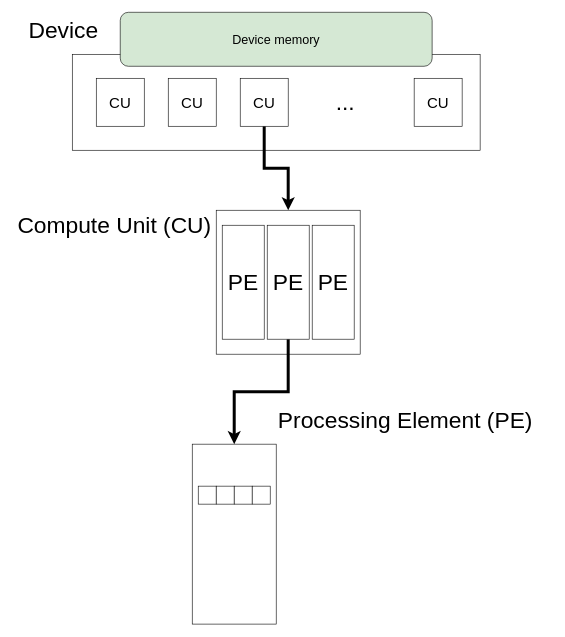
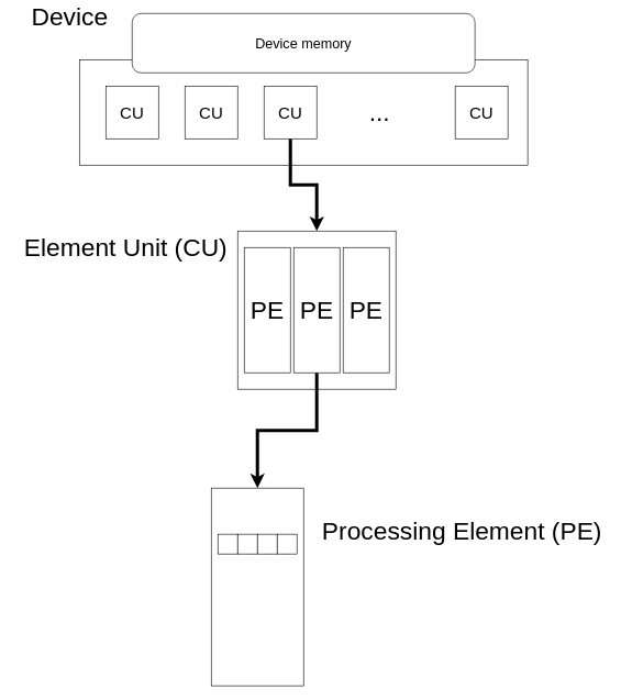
  <mxCell id="0" />
  <mxCell id="1" parent="0" />
  <mxCell id="2" value="" style="rounded=0;whiteSpace=wrap;html=1;align=center;verticalAlign=top;fontSize=25;labelPosition=center;verticalLabelPosition=bottom;" vertex="1" parent="1"><mxGeometry x="120" y="90" width="680" height="160" as="geometry" /></mxCell>
- <mxCell id="3" value="Device memory" style="rounded=1;whiteSpace=wrap;html=1;fontSize=21;fillColor=#d5e8d4;" vertex="1" parent="1"><mxGeometry x="200" y="20" width="520" height="90" as="geometry" /></mxCell>
- <mxCell id="4" value="&lt;font style=&quot;font-size: 38px&quot;&gt;Device&lt;/font&gt;" style="text;html=1;align=center;verticalAlign=middle;resizable=0;points=[];autosize=1;fontSize=25;" vertex="1" parent="1"><mxGeometry x="40" y="30" width="130" height="40" as="geometry" /></mxCell>
+ <mxCell id="3" value="Device memory" style="rounded=1;whiteSpace=wrap;html=1;fontSize=21;" vertex="1" parent="1"><mxGeometry x="200" y="20" width="520" height="90" as="geometry" /></mxCell>
+ <mxCell id="4" value="&lt;font style=&quot;font-size: 38px&quot;&gt;Device&lt;/font&gt;" style="text;html=1;align=center;verticalAlign=middle;resizable=0;points=[];autosize=1;fontSize=25;" vertex="1" parent="1"><mxGeometry x="40" y="5" width="130" height="40" as="geometry" /></mxCell>
  <mxCell id="5" value="CU" style="whiteSpace=wrap;html=1;aspect=fixed;fontSize=25;align=center;" vertex="1" parent="1"><mxGeometry x="160" y="130" width="80" height="80" as="geometry" /></mxCell>
  <mxCell id="6" value="CU" style="whiteSpace=wrap;html=1;aspect=fixed;fontSize=25;align=center;" vertex="1" parent="1"><mxGeometry x="280" y="130" width="80" height="80" as="geometry" /></mxCell>
  <mxCell id="7" value="" style="edgeStyle=orthogonalEdgeStyle;rounded=0;orthogonalLoop=1;jettySize=auto;html=1;fontSize=38;strokeWidth=5;" edge="1" parent="1" source="8" target="11"><mxGeometry relative="1" as="geometry" /></mxCell>
  <mxCell id="8" value="CU" style="whiteSpace=wrap;html=1;aspect=fixed;fontSize=25;align=center;" vertex="1" parent="1"><mxGeometry x="400" y="130" width="80" height="80" as="geometry" /></mxCell>
  <mxCell id="9" value="CU" style="whiteSpace=wrap;html=1;aspect=fixed;fontSize=25;align=center;" vertex="1" parent="1"><mxGeometry x="690" y="130" width="80" height="80" as="geometry" /></mxCell>
  <mxCell id="10" value="..." style="text;html=1;align=center;verticalAlign=middle;resizable=0;points=[];autosize=1;fontSize=38;" vertex="1" parent="1"><mxGeometry x="550" y="145" width="50" height="50" as="geometry" /></mxCell>
  <mxCell id="11" value="" style="whiteSpace=wrap;html=1;aspect=fixed;fontSize=38;align=center;" vertex="1" parent="1"><mxGeometry x="360" y="350" width="240" height="240" as="geometry" /></mxCell>
- <mxCell id="12" value="Compute Unit (CU)" style="text;html=1;align=center;verticalAlign=middle;resizable=0;points=[];autosize=1;fontSize=38;" vertex="1" parent="1"><mxGeometry x="20" y="350" width="340" height="50" as="geometry" /></mxCell>
+ <mxCell id="12" value="Element Unit (CU)" style="text;html=1;align=center;verticalAlign=middle;resizable=0;points=[];autosize=1;fontSize=38;" vertex="1" parent="1"><mxGeometry x="20" y="350" width="340" height="50" as="geometry" /></mxCell>
  <mxCell id="13" value="PE" style="rounded=0;whiteSpace=wrap;html=1;fontSize=38;align=center;" vertex="1" parent="1"><mxGeometry x="370" y="375" width="70" height="190" as="geometry" /></mxCell>
  <mxCell id="14" value="" style="edgeStyle=orthogonalEdgeStyle;rounded=0;orthogonalLoop=1;jettySize=auto;html=1;strokeWidth=5;fontSize=38;" edge="1" parent="1" source="15" target="18"><mxGeometry relative="1" as="geometry" /></mxCell>
  <mxCell id="15" value="PE" style="rounded=0;whiteSpace=wrap;html=1;fontSize=38;align=center;" vertex="1" parent="1"><mxGeometry x="445" y="375" width="70" height="190" as="geometry" /></mxCell>
  <mxCell id="16" value="PE" style="rounded=0;whiteSpace=wrap;html=1;fontSize=38;align=center;" vertex="1" parent="1"><mxGeometry x="520" y="375" width="70" height="190" as="geometry" /></mxCell>
- <mxCell id="17" value="Processing Element (PE)" style="text;html=1;align=center;verticalAlign=middle;resizable=0;points=[];autosize=1;fontSize=38;" vertex="1" parent="1"><mxGeometry x="455" y="675" width="440" height="50" as="geometry" /></mxCell>
+ <mxCell id="17" value="Processing Element (PE)" style="text;html=1;align=center;verticalAlign=middle;resizable=0;points=[];autosize=1;fontSize=38;" vertex="1" parent="1"><mxGeometry x="480" y="780" width="440" height="50" as="geometry" /></mxCell>
  <mxCell id="18" value="" style="rounded=0;whiteSpace=wrap;html=1;fontSize=38;align=center;" vertex="1" parent="1"><mxGeometry x="320" y="740" width="140" height="300" as="geometry" /></mxCell>
  <mxCell id="19" value="" style="group" vertex="1" connectable="0" parent="1"><mxGeometry x="330" y="810" width="120" height="30" as="geometry" /></mxCell>
  <mxCell id="20" value="" style="rounded=0;whiteSpace=wrap;html=1;fontSize=38;align=center;" vertex="1" parent="19"><mxGeometry width="30" height="30" as="geometry" /></mxCell>
  <mxCell id="21" value="" style="rounded=0;whiteSpace=wrap;html=1;fontSize=38;align=center;" vertex="1" parent="19"><mxGeometry x="30" width="30" height="30" as="geometry" /></mxCell>
  <mxCell id="22" value="" style="rounded=0;whiteSpace=wrap;html=1;fontSize=38;align=center;" vertex="1" parent="19"><mxGeometry x="60" width="30" height="30" as="geometry" /></mxCell>
  <mxCell id="23" value="" style="rounded=0;whiteSpace=wrap;html=1;fontSize=38;align=center;" vertex="1" parent="19"><mxGeometry x="90" width="30" height="30" as="geometry" /></mxCell>
